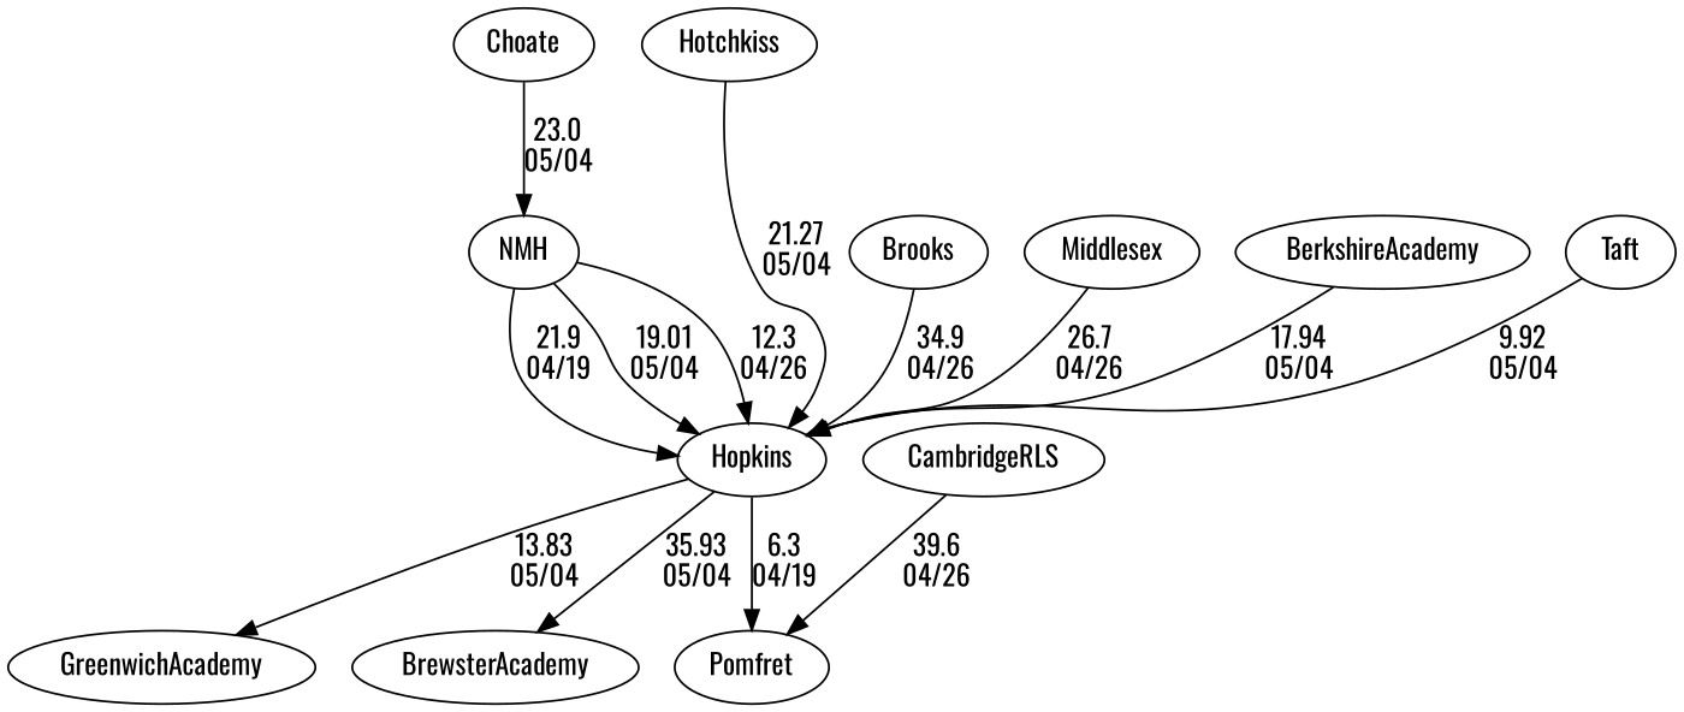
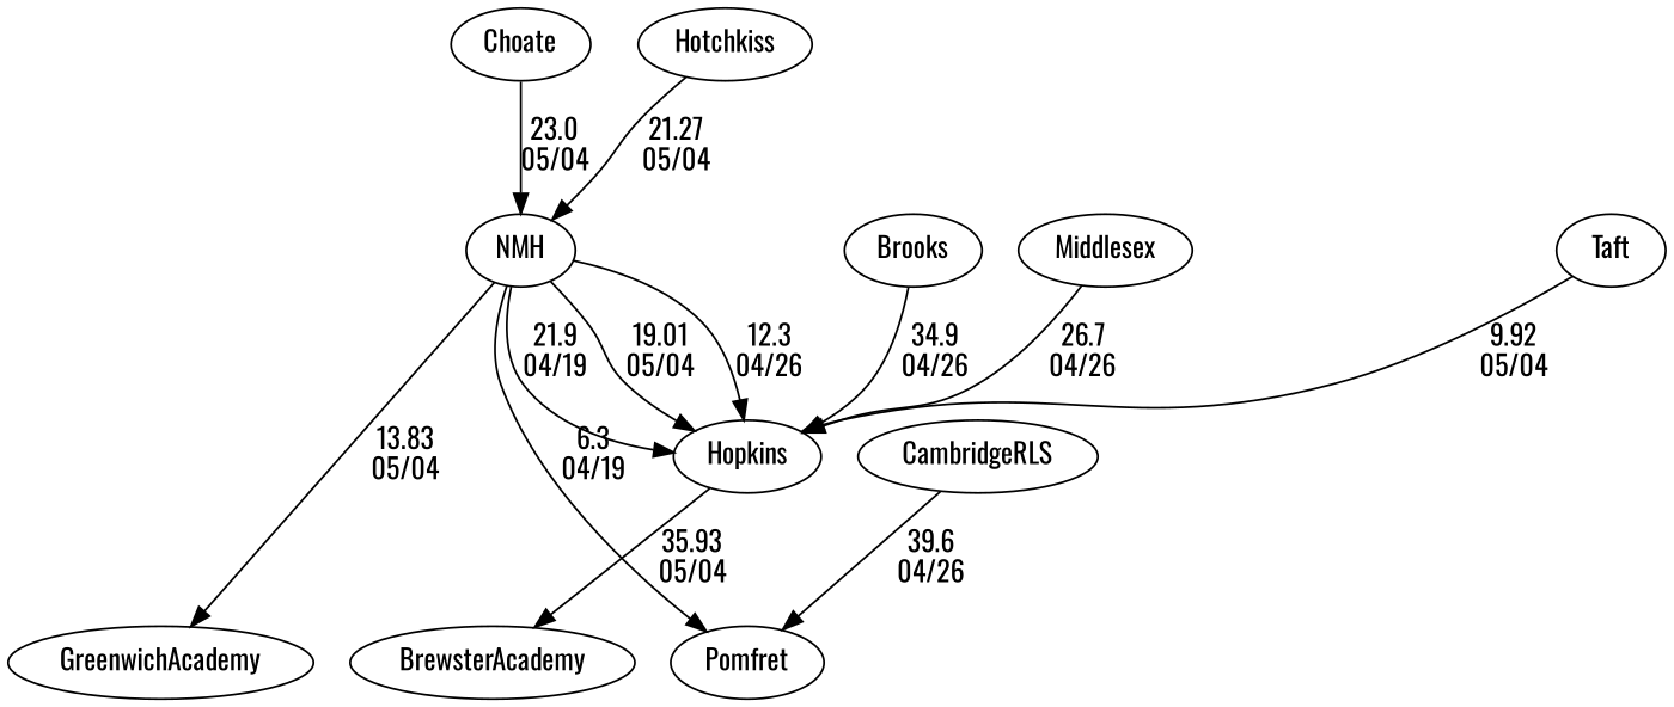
  digraph {
    fontname=Oswald
    node [fontname=Oswald]
    edge [fontname=Oswald random=random weight=79]
    Taft
    Hopkins
    GreenwichAcademy
    Pomfret
    BrewsterAcademy
    Choate
    NMH
    CambridgeRLS
    Hotchkiss
    Brooks
    Middlesex
-   BerkshireAcademy
    Taft -> Hopkins [label="9.92\n05/04" weight=91]
-   Hopkins -> GreenwichAcademy [label="13.83\n05/04" weight=87]
-   Hopkins -> Pomfret [label="6.3\n04/19" weight=94]
+   NMH -> GreenwichAcademy [label="13.83\n05/04" weight=87]
+   NMH -> Pomfret [label="6.3\n04/19" weight=94]
    Hopkins -> BrewsterAcademy [label="35.93\n05/04" weight=65]
    Choate -> NMH [label="23.0\n05/04" weight=77]
    NMH -> Hopkins [label="12.3\n04/26" weight=88]
    NMH -> Hopkins [label="21.9\n04/19"]
    NMH -> Hopkins [label="19.01\n05/04" weight=81]
    CambridgeRLS -> Pomfret [label="39.6\n04/26" weight=61]
-   Hotchkiss -> Hopkins [label="21.27\n05/04"]
+   Hotchkiss -> NMH [label="21.27\n05/04"]
    Brooks -> Hopkins [label="34.9\n04/26" weight=66]
    Middlesex -> Hopkins [label="26.7\n04/26" weight=74]
-   BerkshireAcademy -> Hopkins [label="17.94\n05/04" weight=83]
  }
